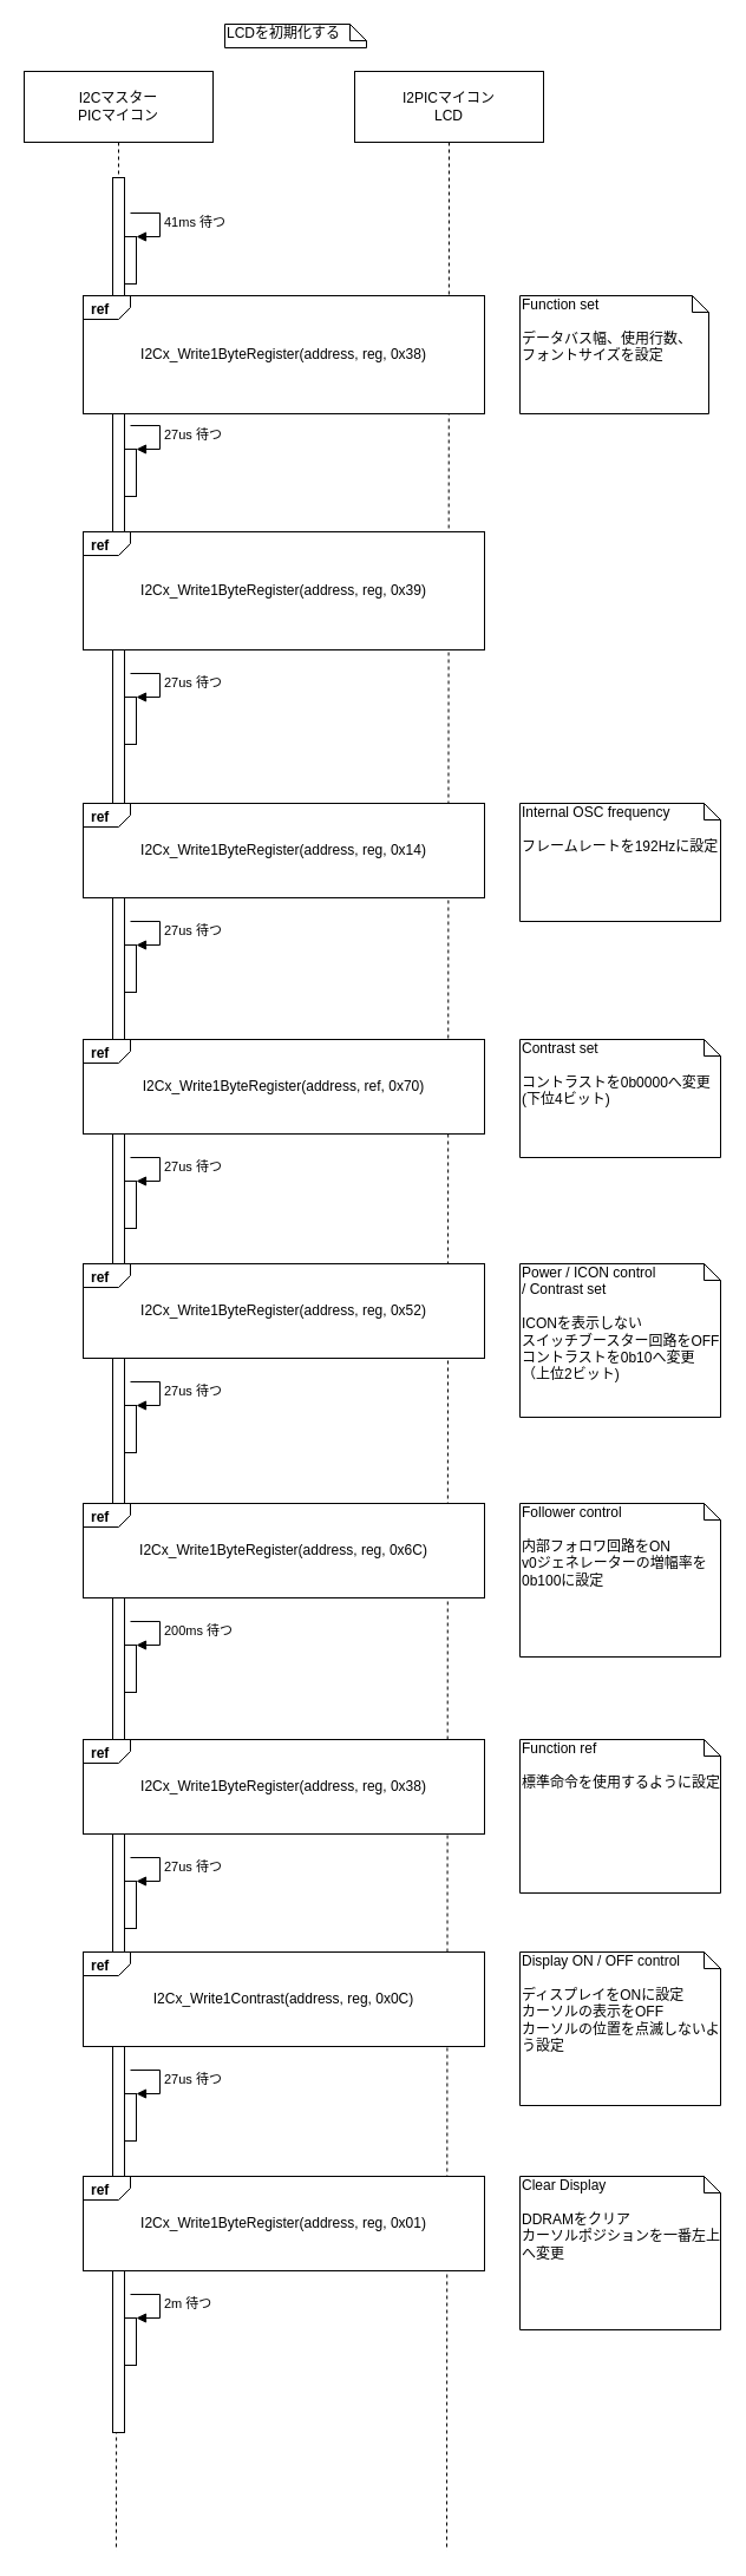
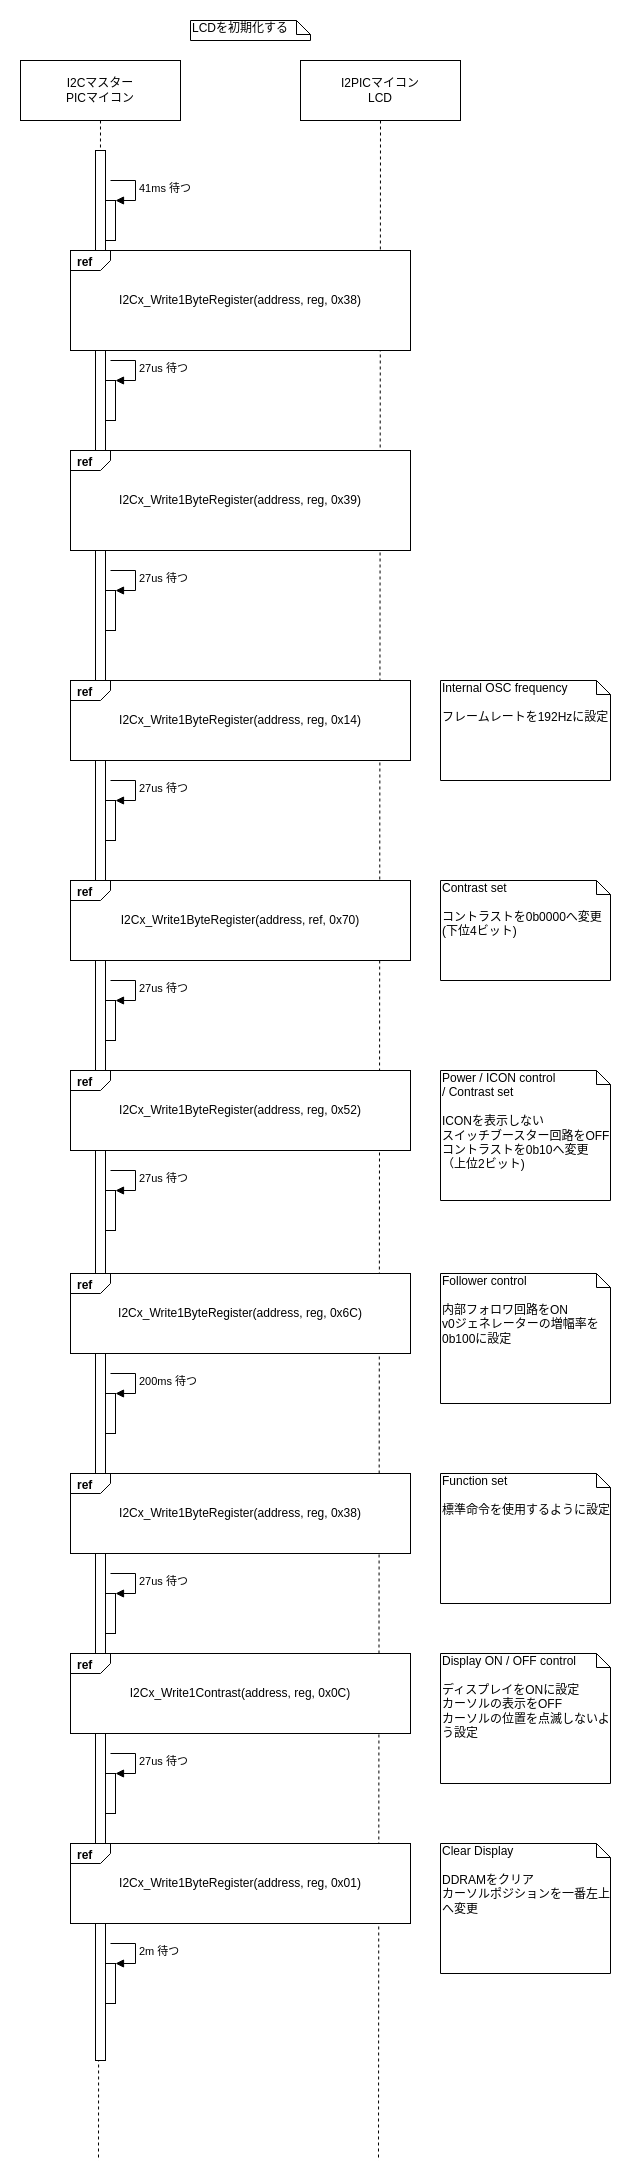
  <mxCell id="0" />
  <mxCell id="1" parent="0" />
  <mxCell id="2" value="I2Cマスター&lt;br&gt;PICマイコン" style="shape=rect;html=1;whiteSpace=wrap;align=center;" parent="1" vertex="1"><mxGeometry x="20" y="60" width="160" height="60" as="geometry" /></mxCell>
  <mxCell id="3" value="" style="edgeStyle=none;html=1;dashed=1;endArrow=none;align=center;verticalAlign=bottom;exitX=0.5;exitY=1;" parent="1" source="2" edge="1"><mxGeometry x="1" relative="1" as="geometry"><mxPoint x="98" y="2160" as="targetPoint" /></mxGeometry></mxCell>
  <mxCell id="4" value="I2PICマイコン&lt;br&gt;LCD" style="shape=rect;html=1;whiteSpace=wrap;align=center;" parent="1" vertex="1"><mxGeometry x="300" y="60" width="160" height="60" as="geometry" /></mxCell>
  <mxCell id="5" value="" style="html=1;points=[];perimeter=orthogonalPerimeter;" parent="1" vertex="1"><mxGeometry x="105" y="200" width="10" height="40" as="geometry" /></mxCell>
  <mxCell id="6" value="41ms 待つ" style="edgeStyle=orthogonalEdgeStyle;html=1;align=left;spacingLeft=2;endArrow=block;rounded=0;entryX=1;entryY=0;" parent="1" target="5" edge="1"><mxGeometry relative="1" as="geometry"><mxPoint x="110" y="180" as="sourcePoint" /><Array as="points"><mxPoint x="135" y="180" /></Array></mxGeometry></mxCell>
  <mxCell id="7" value="" style="edgeStyle=none;html=1;dashed=1;endArrow=none;align=center;verticalAlign=bottom;exitX=0.5;exitY=1;" parent="1" source="4" edge="1"><mxGeometry x="1" relative="1" as="geometry"><mxPoint x="378" y="2160" as="targetPoint" /><mxPoint x="380" y="120" as="sourcePoint" /></mxGeometry></mxCell>
  <mxCell id="8" value="" style="html=1;points=[];perimeter=orthogonalPerimeter;" parent="1" vertex="1"><mxGeometry x="95" y="150" width="10" height="1910" as="geometry" /></mxCell>
  <mxCell id="9" value="I2Cx_Write1ByteRegister(address, reg, 0x38)&lt;br&gt;" style="html=1;shape=mxgraph.sysml.package;labelX=40;whiteSpace=wrap;align=center;" parent="1" vertex="1"><mxGeometry x="70" y="250" width="340" height="100" as="geometry" /></mxCell>
  <mxCell id="10" value="ref" style="html=1;align=left;verticalAlign=top;labelPosition=left;verticalLabelPosition=top;labelBackgroundColor=none;spacingLeft=5;spacingTop=-2;fontStyle=1;" parent="9" connectable="0" vertex="1"><mxGeometry as="geometry" /></mxCell>
  <mxCell id="11" value="" style="html=1;points=[];perimeter=orthogonalPerimeter;" parent="1" vertex="1"><mxGeometry x="105" y="380" width="10" height="40" as="geometry" /></mxCell>
  <mxCell id="12" value="27us 待つ" style="edgeStyle=orthogonalEdgeStyle;html=1;align=left;spacingLeft=2;endArrow=block;rounded=0;entryX=1;entryY=0;" parent="1" target="11" edge="1"><mxGeometry relative="1" as="geometry"><mxPoint x="110" y="360" as="sourcePoint" /><Array as="points"><mxPoint x="135" y="360" /></Array></mxGeometry></mxCell>
  <mxCell id="13" value="27us 待つ" style="edgeStyle=orthogonalEdgeStyle;html=1;align=left;spacingLeft=2;endArrow=block;rounded=0;entryX=1;entryY=0;" parent="1" target="14" edge="1"><mxGeometry relative="1" as="geometry"><mxPoint x="110" y="570" as="sourcePoint" /><Array as="points"><mxPoint x="135" y="570" /></Array></mxGeometry></mxCell>
  <mxCell id="14" value="" style="html=1;points=[];perimeter=orthogonalPerimeter;" parent="1" vertex="1"><mxGeometry x="105" y="590" width="10" height="40" as="geometry" /></mxCell>
  <mxCell id="15" value="I2Cx_Write1ByteRegister(address, reg, 0x39)" style="html=1;shape=mxgraph.sysml.package;labelX=40;whiteSpace=wrap;align=center;" parent="1" vertex="1"><mxGeometry x="70" y="450" width="340" height="100" as="geometry" /></mxCell>
  <mxCell id="16" value="ref" style="html=1;align=left;verticalAlign=top;labelPosition=left;verticalLabelPosition=top;labelBackgroundColor=none;spacingLeft=5;spacingTop=-2;fontStyle=1;" parent="15" connectable="0" vertex="1"><mxGeometry as="geometry" /></mxCell>
  <mxCell id="17" value="27us 待つ" style="edgeStyle=orthogonalEdgeStyle;html=1;align=left;spacingLeft=2;endArrow=block;rounded=0;entryX=1;entryY=0;" parent="1" target="18" edge="1"><mxGeometry relative="1" as="geometry"><mxPoint x="110" y="780" as="sourcePoint" /><Array as="points"><mxPoint x="135" y="780" /></Array></mxGeometry></mxCell>
  <mxCell id="18" value="" style="html=1;points=[];perimeter=orthogonalPerimeter;" parent="1" vertex="1"><mxGeometry x="105" y="800" width="10" height="40" as="geometry" /></mxCell>
  <mxCell id="19" value="I2Cx_Write1ByteRegister(address, reg, 0x14)" style="html=1;shape=mxgraph.sysml.package;labelX=40;whiteSpace=wrap;align=center;" parent="1" vertex="1"><mxGeometry x="70" y="680" width="340" height="80" as="geometry" /></mxCell>
  <mxCell id="20" value="ref" style="html=1;align=left;verticalAlign=top;labelPosition=left;verticalLabelPosition=top;labelBackgroundColor=none;spacingLeft=5;spacingTop=-2;fontStyle=1;" parent="19" connectable="0" vertex="1"><mxGeometry as="geometry" /></mxCell>
  <mxCell id="21" value="27us 待つ" style="edgeStyle=orthogonalEdgeStyle;html=1;align=left;spacingLeft=2;endArrow=block;rounded=0;entryX=1;entryY=0;" parent="1" target="22" edge="1"><mxGeometry relative="1" as="geometry"><mxPoint x="110" y="980" as="sourcePoint" /><Array as="points"><mxPoint x="135" y="980" /></Array></mxGeometry></mxCell>
  <mxCell id="22" value="" style="html=1;points=[];perimeter=orthogonalPerimeter;" parent="1" vertex="1"><mxGeometry x="105" y="1000" width="10" height="40" as="geometry" /></mxCell>
  <mxCell id="23" value="I2Cx_Write1ByteRegister(address, ref, 0x70)" style="html=1;shape=mxgraph.sysml.package;labelX=40;whiteSpace=wrap;align=center;" parent="1" vertex="1"><mxGeometry x="70" y="880" width="340" height="80" as="geometry" /></mxCell>
  <mxCell id="24" value="ref" style="html=1;align=left;verticalAlign=top;labelPosition=left;verticalLabelPosition=top;labelBackgroundColor=none;spacingLeft=5;spacingTop=-2;fontStyle=1;" parent="23" connectable="0" vertex="1"><mxGeometry as="geometry" /></mxCell>
  <mxCell id="25" value="27us 待つ" style="edgeStyle=orthogonalEdgeStyle;html=1;align=left;spacingLeft=2;endArrow=block;rounded=0;entryX=1;entryY=0;" parent="1" target="26" edge="1"><mxGeometry relative="1" as="geometry"><mxPoint x="110" y="1170" as="sourcePoint" /><Array as="points"><mxPoint x="135" y="1170" /></Array></mxGeometry></mxCell>
  <mxCell id="26" value="" style="html=1;points=[];perimeter=orthogonalPerimeter;" parent="1" vertex="1"><mxGeometry x="105" y="1190" width="10" height="40" as="geometry" /></mxCell>
  <mxCell id="27" value="I2Cx_Write1ByteRegister(address, reg, 0x52)" style="html=1;shape=mxgraph.sysml.package;labelX=40;whiteSpace=wrap;align=center;" parent="1" vertex="1"><mxGeometry x="70" y="1070" width="340" height="80" as="geometry" /></mxCell>
  <mxCell id="28" value="ref" style="html=1;align=left;verticalAlign=top;labelPosition=left;verticalLabelPosition=top;labelBackgroundColor=none;spacingLeft=5;spacingTop=-2;fontStyle=1;" parent="27" connectable="0" vertex="1"><mxGeometry as="geometry" /></mxCell>
  <mxCell id="29" value="200ms 待つ" style="edgeStyle=orthogonalEdgeStyle;html=1;align=left;spacingLeft=2;endArrow=block;rounded=0;entryX=1;entryY=0;" parent="1" target="30" edge="1"><mxGeometry relative="1" as="geometry"><mxPoint x="110" y="1373" as="sourcePoint" /><Array as="points"><mxPoint x="135" y="1373" /></Array></mxGeometry></mxCell>
  <mxCell id="30" value="" style="html=1;points=[];perimeter=orthogonalPerimeter;" parent="1" vertex="1"><mxGeometry x="105" y="1393" width="10" height="40" as="geometry" /></mxCell>
  <mxCell id="31" value="I2Cx_Write1ByteRegister(address, reg, 0x6C)" style="html=1;shape=mxgraph.sysml.package;labelX=40;whiteSpace=wrap;align=center;" parent="1" vertex="1"><mxGeometry x="70" y="1273" width="340" height="80" as="geometry" /></mxCell>
  <mxCell id="32" value="ref" style="html=1;align=left;verticalAlign=top;labelPosition=left;verticalLabelPosition=top;labelBackgroundColor=none;spacingLeft=5;spacingTop=-2;fontStyle=1;" parent="31" connectable="0" vertex="1"><mxGeometry as="geometry" /></mxCell>
  <mxCell id="33" value="27us 待つ" style="edgeStyle=orthogonalEdgeStyle;html=1;align=left;spacingLeft=2;endArrow=block;rounded=0;entryX=1;entryY=0;" parent="1" target="34" edge="1"><mxGeometry relative="1" as="geometry"><mxPoint x="110" y="1573" as="sourcePoint" /><Array as="points"><mxPoint x="135" y="1573" /></Array></mxGeometry></mxCell>
  <mxCell id="34" value="" style="html=1;points=[];perimeter=orthogonalPerimeter;" parent="1" vertex="1"><mxGeometry x="105" y="1593" width="10" height="40" as="geometry" /></mxCell>
  <mxCell id="35" value="I2Cx_Write1ByteRegister(address, reg, 0x38)" style="html=1;shape=mxgraph.sysml.package;labelX=40;whiteSpace=wrap;align=center;" parent="1" vertex="1"><mxGeometry x="70" y="1473" width="340" height="80" as="geometry" /></mxCell>
  <mxCell id="36" value="ref" style="html=1;align=left;verticalAlign=top;labelPosition=left;verticalLabelPosition=top;labelBackgroundColor=none;spacingLeft=5;spacingTop=-2;fontStyle=1;" parent="35" connectable="0" vertex="1"><mxGeometry as="geometry" /></mxCell>
  <mxCell id="37" value="27us 待つ" style="edgeStyle=orthogonalEdgeStyle;html=1;align=left;spacingLeft=2;endArrow=block;rounded=0;entryX=1;entryY=0;" parent="1" target="38" edge="1"><mxGeometry relative="1" as="geometry"><mxPoint x="110" y="1753" as="sourcePoint" /><Array as="points"><mxPoint x="135" y="1753" /></Array></mxGeometry></mxCell>
  <mxCell id="38" value="" style="html=1;points=[];perimeter=orthogonalPerimeter;" parent="1" vertex="1"><mxGeometry x="105" y="1773" width="10" height="40" as="geometry" /></mxCell>
  <mxCell id="39" value="I2Cx_Write1Contrast(address, reg, 0x0C)" style="html=1;shape=mxgraph.sysml.package;labelX=40;whiteSpace=wrap;align=center;" parent="1" vertex="1"><mxGeometry x="70" y="1653" width="340" height="80" as="geometry" /></mxCell>
  <mxCell id="40" value="ref" style="html=1;align=left;verticalAlign=top;labelPosition=left;verticalLabelPosition=top;labelBackgroundColor=none;spacingLeft=5;spacingTop=-2;fontStyle=1;" parent="39" connectable="0" vertex="1"><mxGeometry as="geometry" /></mxCell>
  <mxCell id="41" value="2m 待つ" style="edgeStyle=orthogonalEdgeStyle;html=1;align=left;spacingLeft=2;endArrow=block;rounded=0;entryX=1;entryY=0;" parent="1" target="42" edge="1"><mxGeometry relative="1" as="geometry"><mxPoint x="110" y="1943" as="sourcePoint" /><Array as="points"><mxPoint x="135" y="1943" /></Array></mxGeometry></mxCell>
  <mxCell id="42" value="" style="html=1;points=[];perimeter=orthogonalPerimeter;" parent="1" vertex="1"><mxGeometry x="105" y="1963" width="10" height="40" as="geometry" /></mxCell>
  <mxCell id="43" value="I2Cx_Write1ByteRegister(address, reg, 0x01)" style="html=1;shape=mxgraph.sysml.package;labelX=40;whiteSpace=wrap;align=center;" parent="1" vertex="1"><mxGeometry x="70" y="1843" width="340" height="80" as="geometry" /></mxCell>
  <mxCell id="44" value="ref" style="html=1;align=left;verticalAlign=top;labelPosition=left;verticalLabelPosition=top;labelBackgroundColor=none;spacingLeft=5;spacingTop=-2;fontStyle=1;" parent="43" connectable="0" vertex="1"><mxGeometry as="geometry" /></mxCell>
  <mxCell id="45" value="LCDを初期化する" style="shape=note;whiteSpace=wrap;html=1;size=14;verticalAlign=top;align=left;spacingTop=-6;" parent="1" vertex="1"><mxGeometry x="190" y="20" width="120" height="20" as="geometry" /></mxCell>
- <mxCell id="46" value="&lt;span style=&quot;text-align: center&quot;&gt;Function set&lt;/span&gt;&lt;br style=&quot;text-align: center&quot;&gt;&lt;br&gt;データバス幅、使用行数、&lt;br&gt;フォントサイズを設定" style="shape=note;whiteSpace=wrap;html=1;size=14;verticalAlign=top;align=left;spacingTop=-6;" parent="1" vertex="1"><mxGeometry x="440" y="250" width="160" height="100" as="geometry" /></mxCell>
  <mxCell id="47" value="&lt;span style=&quot;text-align: center&quot;&gt;Internal OSC frequency&lt;/span&gt;&lt;br style=&quot;text-align: center&quot;&gt;&lt;br&gt;フレームレートを192Hzに設定" style="shape=note;whiteSpace=wrap;html=1;size=14;verticalAlign=top;align=left;spacingTop=-6;" parent="1" vertex="1"><mxGeometry x="440" y="680" width="170" height="100" as="geometry" /></mxCell>
  <mxCell id="48" value="&lt;span style=&quot;text-align: center&quot;&gt;Contrast set&lt;/span&gt;&lt;br style=&quot;text-align: center&quot;&gt;&lt;br&gt;コントラストを0b0000へ変更&lt;br&gt;(下位4ビット)" style="shape=note;whiteSpace=wrap;html=1;size=14;verticalAlign=top;align=left;spacingTop=-6;" parent="1" vertex="1"><mxGeometry x="440" y="880" width="170" height="100" as="geometry" /></mxCell>
  <mxCell id="49" value="Power / ICON control&lt;br&gt;/ Contrast set&lt;br style=&quot;text-align: center&quot;&gt;&lt;br&gt;ICONを表示しない&lt;br&gt;スイッチブースター回路をOFF&lt;br&gt;コントラストを0b10へ変更&lt;br&gt;（上位2ビット)" style="shape=note;whiteSpace=wrap;html=1;size=14;verticalAlign=top;align=left;spacingTop=-6;" parent="1" vertex="1"><mxGeometry x="440" y="1070" width="170" height="130" as="geometry" /></mxCell>
  <mxCell id="50" value="&lt;span style=&quot;text-align: center&quot;&gt;Follower control&lt;br&gt;&lt;/span&gt;&lt;span style=&quot;text-align: center&quot;&gt;&lt;br&gt;内部フォロワ回路をON&lt;br&gt;&lt;/span&gt;&lt;span style=&quot;text-align: center&quot;&gt;v0ジェネレーターの増幅率を0b100に設定&lt;br&gt;&lt;/span&gt;" style="shape=note;whiteSpace=wrap;html=1;size=14;verticalAlign=top;align=left;spacingTop=-6;" parent="1" vertex="1"><mxGeometry x="440" y="1273" width="170" height="130" as="geometry" /></mxCell>
- <mxCell id="51" value="&lt;span style=&quot;text-align: center&quot;&gt;Function ref&lt;/span&gt;&lt;span style=&quot;text-align: center&quot;&gt;&lt;br&gt;&lt;/span&gt;&lt;span style=&quot;text-align: center&quot;&gt;&lt;br&gt;&lt;/span&gt;&lt;span style=&quot;text-align: center&quot;&gt;標準命令を使用するように設定&lt;br&gt;&lt;/span&gt;" style="shape=note;whiteSpace=wrap;html=1;size=14;verticalAlign=top;align=left;spacingTop=-6;" parent="1" vertex="1"><mxGeometry x="440" y="1473" width="170" height="130" as="geometry" /></mxCell>
+ <mxCell id="51" value="&lt;span style=&quot;text-align: center&quot;&gt;Function set&lt;/span&gt;&lt;span style=&quot;text-align: center&quot;&gt;&lt;br&gt;&lt;/span&gt;&lt;span style=&quot;text-align: center&quot;&gt;&lt;br&gt;&lt;/span&gt;&lt;span style=&quot;text-align: center&quot;&gt;標準命令を使用するように設定&lt;br&gt;&lt;/span&gt;" style="shape=note;whiteSpace=wrap;html=1;size=14;verticalAlign=top;align=left;spacingTop=-6;" parent="1" vertex="1"><mxGeometry x="440" y="1473" width="170" height="130" as="geometry" /></mxCell>
  <mxCell id="52" value="&lt;span style=&quot;text-align: center&quot;&gt;Display ON / OFF control&lt;/span&gt;&lt;br style=&quot;text-align: center&quot;&gt;&lt;span style=&quot;text-align: center&quot;&gt;&lt;br&gt;ディスプレイをONに設定&lt;br&gt;カーソルの表示をOFF&lt;br&gt;カーソルの位置を点滅しないよう設定&lt;br&gt;&lt;/span&gt;" style="shape=note;whiteSpace=wrap;html=1;size=14;verticalAlign=top;align=left;spacingTop=-6;" parent="1" vertex="1"><mxGeometry x="440" y="1653" width="170" height="130" as="geometry" /></mxCell>
  <mxCell id="53" value="&lt;span style=&quot;text-align: center&quot;&gt;Clear Display&lt;br&gt;&lt;br&gt;DDRAMをクリア&lt;br&gt;カーソルポジションを一番左上へ変更&lt;br&gt;&lt;/span&gt;" style="shape=note;whiteSpace=wrap;html=1;size=14;verticalAlign=top;align=left;spacingTop=-6;" parent="1" vertex="1"><mxGeometry x="440" y="1843" width="170" height="130" as="geometry" /></mxCell>
